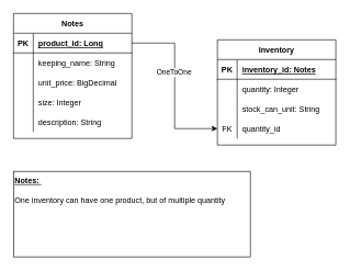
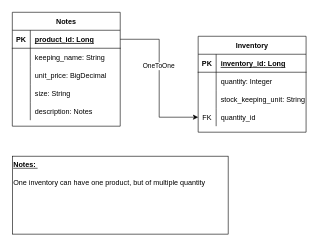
  <mxCell id="0" />
  <mxCell id="1" parent="0" />
  <mxCell id="2" value="Notes" style="shape=table;startSize=30;container=1;collapsible=1;childLayout=tableLayout;fixedRows=1;rowLines=0;fontStyle=1;align=center;resizeLast=1;" vertex="1" parent="1"><mxGeometry x="20" y="20" width="180" height="190" as="geometry" /></mxCell>
  <mxCell id="3" value="" style="shape=tableRow;horizontal=0;startSize=0;swimlaneHead=0;swimlaneBody=0;fillColor=none;collapsible=0;dropTarget=0;points=[[0,0.5],[1,0.5]];portConstraint=eastwest;top=0;left=0;right=0;bottom=1;" vertex="1" parent="2"><mxGeometry y="30" width="180" height="30" as="geometry" /></mxCell>
  <mxCell id="4" value="PK" style="shape=partialRectangle;connectable=0;fillColor=none;top=0;left=0;bottom=0;right=0;fontStyle=1;overflow=hidden;" vertex="1" parent="3"><mxGeometry width="30" height="30" as="geometry"><mxRectangle width="30" height="30" as="alternateBounds" /></mxGeometry></mxCell>
  <mxCell id="5" value="product_id: Long" style="shape=partialRectangle;connectable=0;fillColor=none;top=0;left=0;bottom=0;right=0;align=left;spacingLeft=6;fontStyle=5;overflow=hidden;" vertex="1" parent="3"><mxGeometry x="30" width="150" height="30" as="geometry"><mxRectangle width="150" height="30" as="alternateBounds" /></mxGeometry></mxCell>
  <mxCell id="6" value="" style="shape=tableRow;horizontal=0;startSize=0;swimlaneHead=0;swimlaneBody=0;fillColor=none;collapsible=0;dropTarget=0;points=[[0,0.5],[1,0.5]];portConstraint=eastwest;top=0;left=0;right=0;bottom=0;" vertex="1" parent="2"><mxGeometry y="60" width="180" height="30" as="geometry" /></mxCell>
  <mxCell id="7" value="" style="shape=partialRectangle;connectable=0;fillColor=none;top=0;left=0;bottom=0;right=0;editable=1;overflow=hidden;" vertex="1" parent="6"><mxGeometry width="30" height="30" as="geometry"><mxRectangle width="30" height="30" as="alternateBounds" /></mxGeometry></mxCell>
  <mxCell id="8" value="keeping_name: String" style="shape=partialRectangle;connectable=0;fillColor=none;top=0;left=0;bottom=0;right=0;align=left;spacingLeft=6;overflow=hidden;" vertex="1" parent="6"><mxGeometry x="30" width="150" height="30" as="geometry"><mxRectangle width="150" height="30" as="alternateBounds" /></mxGeometry></mxCell>
  <mxCell id="9" value="" style="shape=tableRow;horizontal=0;startSize=0;swimlaneHead=0;swimlaneBody=0;fillColor=none;collapsible=0;dropTarget=0;points=[[0,0.5],[1,0.5]];portConstraint=eastwest;top=0;left=0;right=0;bottom=0;" vertex="1" parent="2"><mxGeometry y="90" width="180" height="30" as="geometry" /></mxCell>
  <mxCell id="10" value="" style="shape=partialRectangle;connectable=0;fillColor=none;top=0;left=0;bottom=0;right=0;editable=1;overflow=hidden;" vertex="1" parent="9"><mxGeometry width="30" height="30" as="geometry"><mxRectangle width="30" height="30" as="alternateBounds" /></mxGeometry></mxCell>
  <mxCell id="11" value="unit_price: BigDecimal" style="shape=partialRectangle;connectable=0;fillColor=none;top=0;left=0;bottom=0;right=0;align=left;spacingLeft=6;overflow=hidden;" vertex="1" parent="9"><mxGeometry x="30" width="150" height="30" as="geometry"><mxRectangle width="150" height="30" as="alternateBounds" /></mxGeometry></mxCell>
  <mxCell id="12" value="" style="shape=tableRow;horizontal=0;startSize=0;swimlaneHead=0;swimlaneBody=0;fillColor=none;collapsible=0;dropTarget=0;points=[[0,0.5],[1,0.5]];portConstraint=eastwest;top=0;left=0;right=0;bottom=0;" vertex="1" parent="2"><mxGeometry y="120" width="180" height="30" as="geometry" /></mxCell>
  <mxCell id="13" value="" style="shape=partialRectangle;connectable=0;fillColor=none;top=0;left=0;bottom=0;right=0;editable=1;overflow=hidden;" vertex="1" parent="12"><mxGeometry width="30" height="30" as="geometry"><mxRectangle width="30" height="30" as="alternateBounds" /></mxGeometry></mxCell>
- <mxCell id="14" value="size: Integer" style="shape=partialRectangle;connectable=0;fillColor=none;top=0;left=0;bottom=0;right=0;align=left;spacingLeft=6;overflow=hidden;" vertex="1" parent="12"><mxGeometry x="30" width="150" height="30" as="geometry"><mxRectangle width="150" height="30" as="alternateBounds" /></mxGeometry></mxCell>
+ <mxCell id="14" value="size: String" style="shape=partialRectangle;connectable=0;fillColor=none;top=0;left=0;bottom=0;right=0;align=left;spacingLeft=6;overflow=hidden;" vertex="1" parent="12"><mxGeometry x="30" width="150" height="30" as="geometry"><mxRectangle width="150" height="30" as="alternateBounds" /></mxGeometry></mxCell>
  <mxCell id="15" style="shape=tableRow;horizontal=0;startSize=0;swimlaneHead=0;swimlaneBody=0;fillColor=none;collapsible=0;dropTarget=0;points=[[0,0.5],[1,0.5]];portConstraint=eastwest;top=0;left=0;right=0;bottom=0;" vertex="1" parent="2"><mxGeometry y="150" width="180" height="30" as="geometry" /></mxCell>
  <mxCell id="16" style="shape=partialRectangle;connectable=0;fillColor=none;top=0;left=0;bottom=0;right=0;editable=1;overflow=hidden;" vertex="1" parent="15"><mxGeometry width="30" height="30" as="geometry"><mxRectangle width="30" height="30" as="alternateBounds" /></mxGeometry></mxCell>
- <mxCell id="17" value="description: String" style="shape=partialRectangle;connectable=0;fillColor=none;top=0;left=0;bottom=0;right=0;align=left;spacingLeft=6;overflow=hidden;" vertex="1" parent="15"><mxGeometry x="30" width="150" height="30" as="geometry"><mxRectangle width="150" height="30" as="alternateBounds" /></mxGeometry></mxCell>
+ <mxCell id="17" value="description: Notes" style="shape=partialRectangle;connectable=0;fillColor=none;top=0;left=0;bottom=0;right=0;align=left;spacingLeft=6;overflow=hidden;" vertex="1" parent="15"><mxGeometry x="30" width="150" height="30" as="geometry"><mxRectangle width="150" height="30" as="alternateBounds" /></mxGeometry></mxCell>
  <mxCell id="18" value="Inventory" style="shape=table;startSize=30;container=1;collapsible=1;childLayout=tableLayout;fixedRows=1;rowLines=0;fontStyle=1;align=center;resizeLast=1;" vertex="1" parent="1"><mxGeometry x="330" y="60" width="180" height="160" as="geometry" /></mxCell>
  <mxCell id="19" value="" style="shape=tableRow;horizontal=0;startSize=0;swimlaneHead=0;swimlaneBody=0;fillColor=none;collapsible=0;dropTarget=0;points=[[0,0.5],[1,0.5]];portConstraint=eastwest;top=0;left=0;right=0;bottom=1;" vertex="1" parent="18"><mxGeometry y="30" width="180" height="30" as="geometry" /></mxCell>
  <mxCell id="20" value="PK" style="shape=partialRectangle;connectable=0;fillColor=none;top=0;left=0;bottom=0;right=0;fontStyle=1;overflow=hidden;" vertex="1" parent="19"><mxGeometry width="30" height="30" as="geometry"><mxRectangle width="30" height="30" as="alternateBounds" /></mxGeometry></mxCell>
- <mxCell id="21" value="inventory_id: Notes" style="shape=partialRectangle;connectable=0;fillColor=none;top=0;left=0;bottom=0;right=0;align=left;spacingLeft=6;fontStyle=5;overflow=hidden;" vertex="1" parent="19"><mxGeometry x="30" width="150" height="30" as="geometry"><mxRectangle width="150" height="30" as="alternateBounds" /></mxGeometry></mxCell>
+ <mxCell id="21" value="inventory_id: Long" style="shape=partialRectangle;connectable=0;fillColor=none;top=0;left=0;bottom=0;right=0;align=left;spacingLeft=6;fontStyle=5;overflow=hidden;" vertex="1" parent="19"><mxGeometry x="30" width="150" height="30" as="geometry"><mxRectangle width="150" height="30" as="alternateBounds" /></mxGeometry></mxCell>
  <mxCell id="22" value="" style="shape=tableRow;horizontal=0;startSize=0;swimlaneHead=0;swimlaneBody=0;fillColor=none;collapsible=0;dropTarget=0;points=[[0,0.5],[1,0.5]];portConstraint=eastwest;top=0;left=0;right=0;bottom=0;" vertex="1" parent="18"><mxGeometry y="60" width="180" height="30" as="geometry" /></mxCell>
  <mxCell id="23" value="" style="shape=partialRectangle;connectable=0;fillColor=none;top=0;left=0;bottom=0;right=0;editable=1;overflow=hidden;" vertex="1" parent="22"><mxGeometry width="30" height="30" as="geometry"><mxRectangle width="30" height="30" as="alternateBounds" /></mxGeometry></mxCell>
  <mxCell id="24" value="quantity: Integer" style="shape=partialRectangle;connectable=0;fillColor=none;top=0;left=0;bottom=0;right=0;align=left;spacingLeft=6;overflow=hidden;" vertex="1" parent="22"><mxGeometry x="30" width="150" height="30" as="geometry"><mxRectangle width="150" height="30" as="alternateBounds" /></mxGeometry></mxCell>
  <mxCell id="25" value="" style="shape=tableRow;horizontal=0;startSize=0;swimlaneHead=0;swimlaneBody=0;fillColor=none;collapsible=0;dropTarget=0;points=[[0,0.5],[1,0.5]];portConstraint=eastwest;top=0;left=0;right=0;bottom=0;" vertex="1" parent="18"><mxGeometry y="90" width="180" height="30" as="geometry" /></mxCell>
  <mxCell id="26" value="" style="shape=partialRectangle;connectable=0;fillColor=none;top=0;left=0;bottom=0;right=0;editable=1;overflow=hidden;" vertex="1" parent="25"><mxGeometry width="30" height="30" as="geometry"><mxRectangle width="30" height="30" as="alternateBounds" /></mxGeometry></mxCell>
- <mxCell id="27" value="stock_can_unit: String" style="shape=partialRectangle;connectable=0;fillColor=none;top=0;left=0;bottom=0;right=0;align=left;spacingLeft=6;overflow=hidden;" vertex="1" parent="25"><mxGeometry x="30" width="150" height="30" as="geometry"><mxRectangle width="150" height="30" as="alternateBounds" /></mxGeometry></mxCell>
+ <mxCell id="27" value="stock_keeping_unit: String" style="shape=partialRectangle;connectable=0;fillColor=none;top=0;left=0;bottom=0;right=0;align=left;spacingLeft=6;overflow=hidden;" vertex="1" parent="25"><mxGeometry x="30" width="150" height="30" as="geometry"><mxRectangle width="150" height="30" as="alternateBounds" /></mxGeometry></mxCell>
  <mxCell id="28" value="" style="shape=tableRow;horizontal=0;startSize=0;swimlaneHead=0;swimlaneBody=0;fillColor=none;collapsible=0;dropTarget=0;points=[[0,0.5],[1,0.5]];portConstraint=eastwest;top=0;left=0;right=0;bottom=0;" vertex="1" parent="18"><mxGeometry y="120" width="180" height="30" as="geometry" /></mxCell>
  <mxCell id="29" value="FK" style="shape=partialRectangle;connectable=0;fillColor=none;top=0;left=0;bottom=0;right=0;editable=1;overflow=hidden;" vertex="1" parent="28"><mxGeometry width="30" height="30" as="geometry"><mxRectangle width="30" height="30" as="alternateBounds" /></mxGeometry></mxCell>
  <mxCell id="30" value="quantity_id" style="shape=partialRectangle;connectable=0;fillColor=none;top=0;left=0;bottom=0;right=0;align=left;spacingLeft=6;overflow=hidden;" vertex="1" parent="28"><mxGeometry x="30" width="150" height="30" as="geometry"><mxRectangle width="150" height="30" as="alternateBounds" /></mxGeometry></mxCell>
  <mxCell id="31" style="edgeStyle=orthogonalEdgeStyle;rounded=0;orthogonalLoop=1;jettySize=auto;html=1;" edge="1" parent="1" source="3" target="28"><mxGeometry relative="1" as="geometry" /></mxCell>
  <mxCell id="32" value="OneToOne" style="edgeLabel;html=1;align=center;verticalAlign=middle;resizable=0;points=[];" vertex="1" connectable="0" parent="31"><mxGeometry x="-0.162" y="-2" relative="1" as="geometry"><mxPoint as="offset" /></mxGeometry></mxCell>
  <mxCell id="33" value="&lt;u style=&quot;font-weight: bold&quot;&gt;Notes:&amp;nbsp;&lt;/u&gt;&lt;br&gt;&lt;br&gt;&lt;div&gt;One inventory can have one product, but of multiple quantity&lt;/div&gt;&lt;div&gt;&lt;br&gt;&lt;/div&gt;&lt;div&gt;&lt;br&gt;&lt;/div&gt;&lt;div&gt;&lt;br&gt;&lt;/div&gt;&lt;div&gt;&lt;br&gt;&lt;/div&gt;&lt;div&gt;&lt;br&gt;&lt;/div&gt;" style="whiteSpace=wrap;html=1;align=left;" vertex="1" parent="1"><mxGeometry x="20" y="260" width="360" height="130" as="geometry" /></mxCell>
